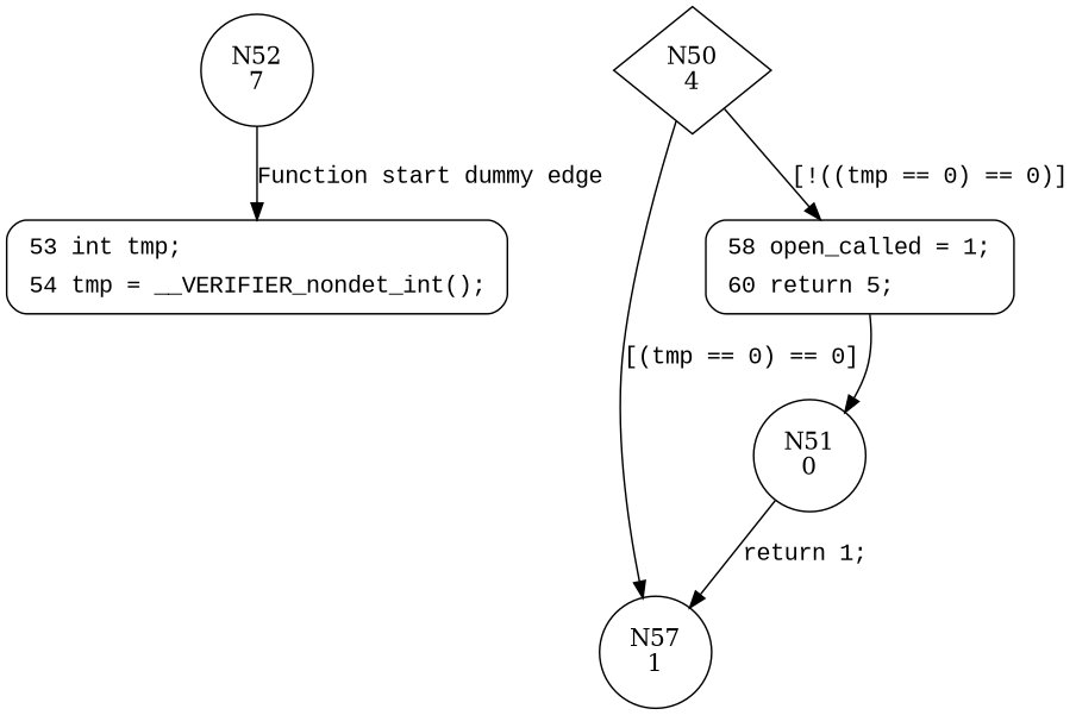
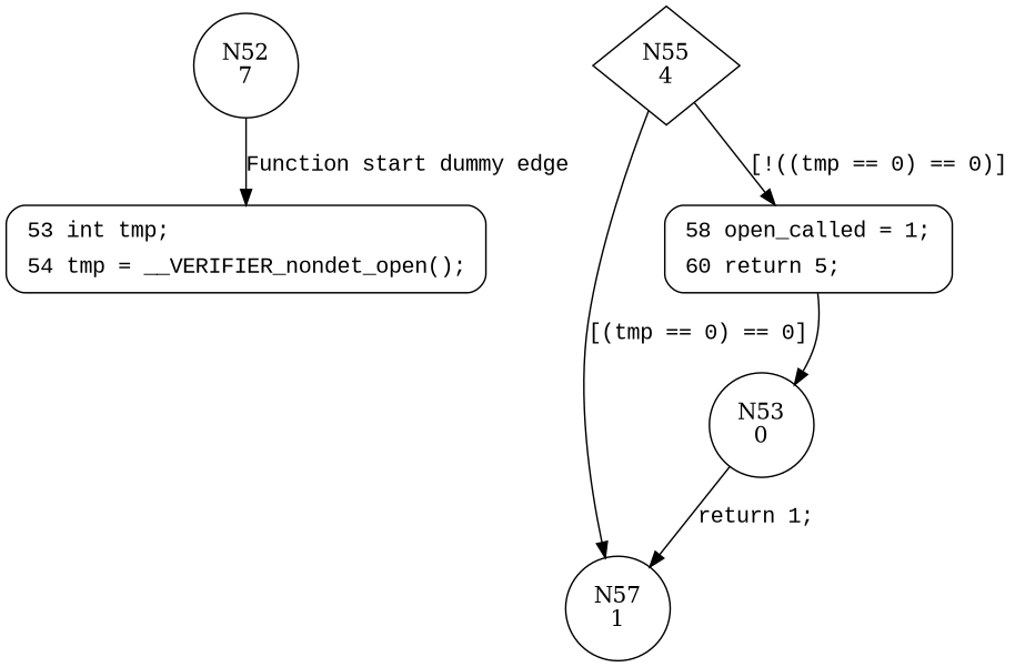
  digraph {
    node [shape=circle]
    edge [fontname="Courier New"]
    n1 [label="N52\n7"]
-   n2 [fillcolor=white fontname="Courier New" label=<<table border="0" cellborder="0" cellpadding="3" bgcolor="white"><tr><td align="right">53</td><td align="left">int tmp;</td></tr><tr><td align="right">54</td><td align="left">tmp = __VERIFIER_nondet_int();</td></tr></table>> penwidth=1 shape=Mrecord style="filled,bold"]
-   n3 [label="N50\n4" shape=diamond]
+   n2 [fillcolor=white fontname="Courier New" label=<<table border="0" cellborder="0" cellpadding="3" bgcolor="white"><tr><td align="right">53</td><td align="left">int tmp;</td></tr><tr><td align="right">54</td><td align="left">tmp = __VERIFIER_nondet_open();</td></tr></table>> penwidth=1 shape=Mrecord style="filled,bold"]
+   n3 [label="N55\n4" shape=diamond]
    n4 [label="N57\n1"]
    n5 [fillcolor=white fontname="Courier New" label=<<table border="0" cellborder="0" cellpadding="3" bgcolor="white"><tr><td align="right">58</td><td align="left">open_called = 1;</td></tr><tr><td align="right">60</td><td align="left">return 5;</td></tr></table>> penwidth=1 shape=Mrecord style="filled,bold"]
-   n6 [label="N51\n0"]
+   n6 [label="N53\n0"]
    n1 -> n2 [label="Function start dummy edge"]
    n3 -> n4 [label="[(tmp == 0) == 0]"]
    n3 -> n5 [label="[!((tmp == 0) == 0)]"]
    n5 -> n6 [fontname=""]
    n6 -> n4 [label="return 1;"]
  }
